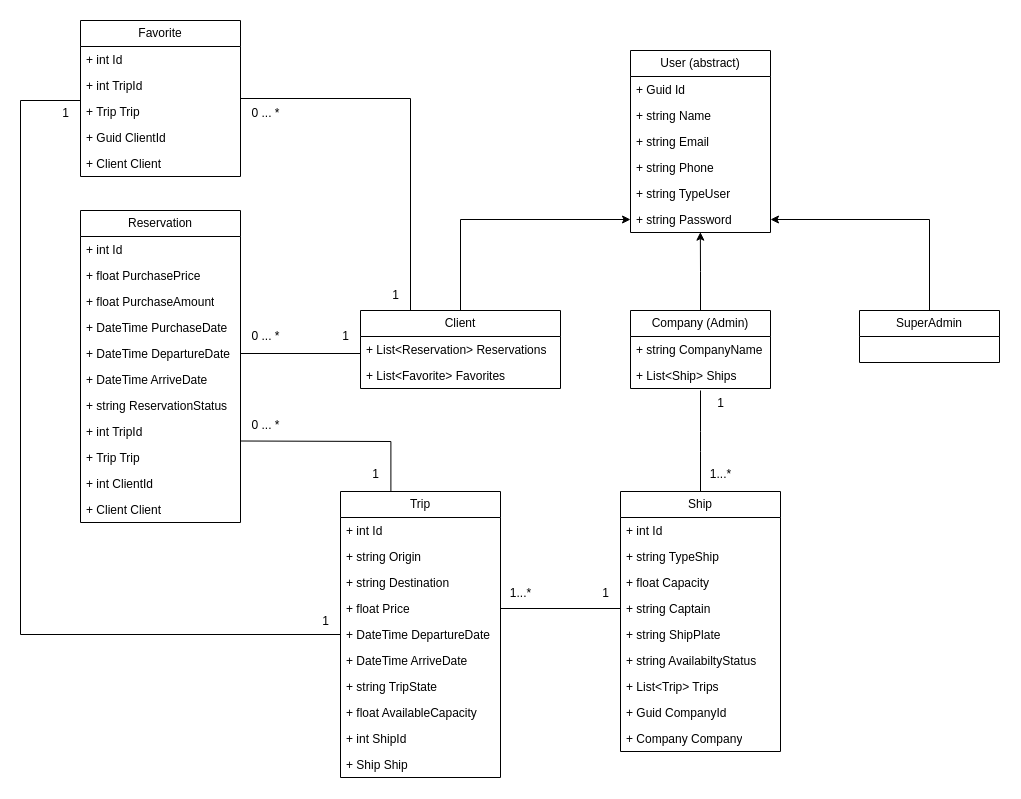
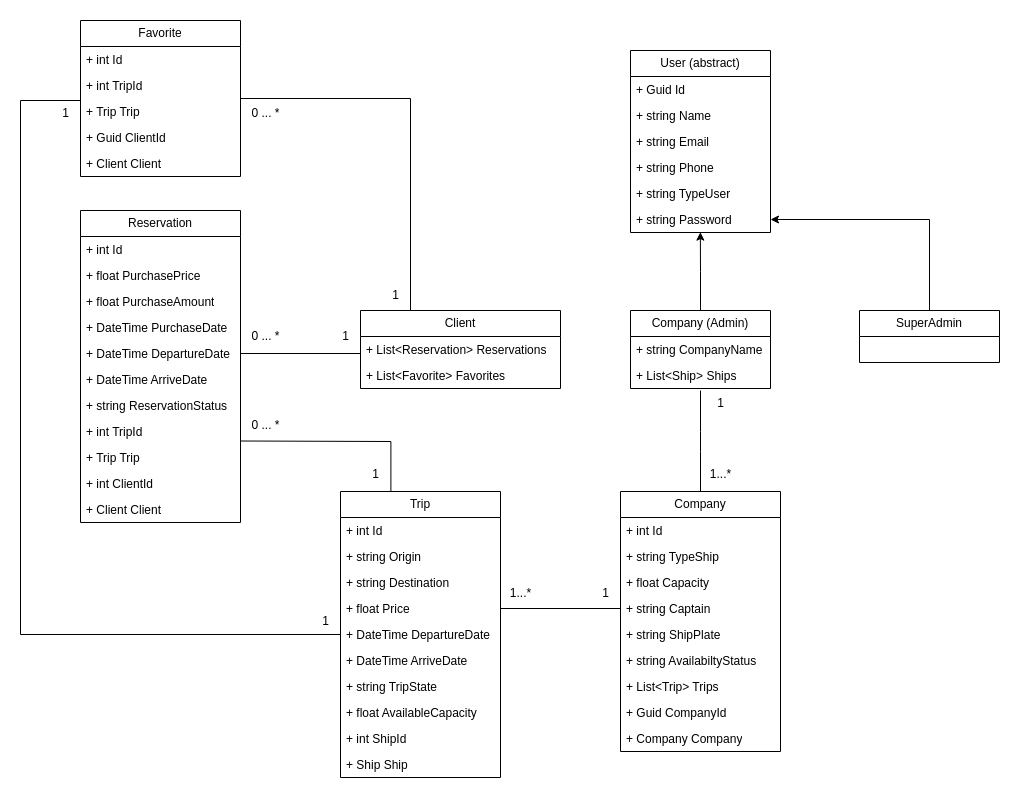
  <mxCell id="0" />
  <mxCell id="1" parent="0" />
  <mxCell id="2" value="User (abstract)" style="swimlane;fontStyle=0;childLayout=stackLayout;horizontal=1;startSize=26;fillColor=none;horizontalStack=0;resizeParent=1;resizeParentMax=0;resizeLast=0;collapsible=1;marginBottom=0;whiteSpace=wrap;html=1;" vertex="1" parent="1"><mxGeometry x="630" y="50" width="140" height="182" as="geometry" /></mxCell>
  <mxCell id="3" value="+ Guid Id" style="text;strokeColor=none;fillColor=none;align=left;verticalAlign=top;spacingLeft=4;spacingRight=4;overflow=hidden;rotatable=0;points=[[0,0.5],[1,0.5]];portConstraint=eastwest;whiteSpace=wrap;html=1;" vertex="1" parent="2"><mxGeometry y="26" width="140" height="26" as="geometry" /></mxCell>
  <mxCell id="4" value="+ string Name" style="text;strokeColor=none;fillColor=none;align=left;verticalAlign=top;spacingLeft=4;spacingRight=4;overflow=hidden;rotatable=0;points=[[0,0.5],[1,0.5]];portConstraint=eastwest;whiteSpace=wrap;html=1;" vertex="1" parent="2"><mxGeometry y="52" width="140" height="26" as="geometry" /></mxCell>
  <mxCell id="5" value="+ string Email" style="text;strokeColor=none;fillColor=none;align=left;verticalAlign=top;spacingLeft=4;spacingRight=4;overflow=hidden;rotatable=0;points=[[0,0.5],[1,0.5]];portConstraint=eastwest;whiteSpace=wrap;html=1;" vertex="1" parent="2"><mxGeometry y="78" width="140" height="26" as="geometry" /></mxCell>
  <mxCell id="6" value="+ string Phone" style="text;strokeColor=none;fillColor=none;align=left;verticalAlign=top;spacingLeft=4;spacingRight=4;overflow=hidden;rotatable=0;points=[[0,0.5],[1,0.5]];portConstraint=eastwest;whiteSpace=wrap;html=1;" vertex="1" parent="2"><mxGeometry y="104" width="140" height="26" as="geometry" /></mxCell>
  <mxCell id="7" value="+ string TypeUser" style="text;strokeColor=none;fillColor=none;align=left;verticalAlign=top;spacingLeft=4;spacingRight=4;overflow=hidden;rotatable=0;points=[[0,0.5],[1,0.5]];portConstraint=eastwest;whiteSpace=wrap;html=1;" vertex="1" parent="2"><mxGeometry y="130" width="140" height="26" as="geometry" /></mxCell>
  <mxCell id="8" value="+ string Password" style="text;strokeColor=none;fillColor=none;align=left;verticalAlign=top;spacingLeft=4;spacingRight=4;overflow=hidden;rotatable=0;points=[[0,0.5],[1,0.5]];portConstraint=eastwest;whiteSpace=wrap;html=1;" vertex="1" parent="2"><mxGeometry y="156" width="140" height="26" as="geometry" /></mxCell>
  <mxCell id="9" value="Company (Admin)" style="swimlane;fontStyle=0;childLayout=stackLayout;horizontal=1;startSize=26;fillColor=none;horizontalStack=0;resizeParent=1;resizeParentMax=0;resizeLast=0;collapsible=1;marginBottom=0;whiteSpace=wrap;html=1;" vertex="1" parent="1"><mxGeometry x="630" y="310" width="140" height="78" as="geometry" /></mxCell>
  <mxCell id="10" value="+ string CompanyName" style="text;strokeColor=none;fillColor=none;align=left;verticalAlign=top;spacingLeft=4;spacingRight=4;overflow=hidden;rotatable=0;points=[[0,0.5],[1,0.5]];portConstraint=eastwest;whiteSpace=wrap;html=1;" vertex="1" parent="9"><mxGeometry y="26" width="140" height="26" as="geometry" /></mxCell>
  <mxCell id="11" value="+ List&amp;lt;Ship&amp;gt; Ships" style="text;strokeColor=none;fillColor=none;align=left;verticalAlign=top;spacingLeft=4;spacingRight=4;overflow=hidden;rotatable=0;points=[[0,0.5],[1,0.5]];portConstraint=eastwest;whiteSpace=wrap;html=1;" vertex="1" parent="9"><mxGeometry y="52" width="140" height="26" as="geometry" /></mxCell>
  <mxCell id="12" style="edgeStyle=orthogonalEdgeStyle;rounded=0;orthogonalLoop=1;jettySize=auto;html=1;entryX=0.499;entryY=0.987;entryDx=0;entryDy=0;entryPerimeter=0;" edge="1" parent="1" source="9" target="8"><mxGeometry relative="1" as="geometry" /></mxCell>
- <mxCell id="13" style="edgeStyle=orthogonalEdgeStyle;rounded=0;orthogonalLoop=1;jettySize=auto;html=1;entryX=0;entryY=0.5;entryDx=0;entryDy=0;" edge="1" parent="1" source="14" target="8"><mxGeometry relative="1" as="geometry" /></mxCell>
  <mxCell id="14" value="Client" style="swimlane;fontStyle=0;childLayout=stackLayout;horizontal=1;startSize=26;fillColor=none;horizontalStack=0;resizeParent=1;resizeParentMax=0;resizeLast=0;collapsible=1;marginBottom=0;whiteSpace=wrap;html=1;" vertex="1" parent="1"><mxGeometry x="360" y="310" width="200" height="78" as="geometry" /></mxCell>
  <mxCell id="15" value="+ List&amp;lt;Reservation&amp;gt; Reservations" style="text;strokeColor=none;fillColor=none;align=left;verticalAlign=top;spacingLeft=4;spacingRight=4;overflow=hidden;rotatable=0;points=[[0,0.5],[1,0.5]];portConstraint=eastwest;whiteSpace=wrap;html=1;" vertex="1" parent="14"><mxGeometry y="26" width="200" height="26" as="geometry" /></mxCell>
  <mxCell id="16" value="+ List&amp;lt;Favorite&amp;gt; Favorites" style="text;strokeColor=none;fillColor=none;align=left;verticalAlign=top;spacingLeft=4;spacingRight=4;overflow=hidden;rotatable=0;points=[[0,0.5],[1,0.5]];portConstraint=eastwest;whiteSpace=wrap;html=1;" vertex="1" parent="14"><mxGeometry y="52" width="200" height="26" as="geometry" /></mxCell>
  <mxCell id="17" style="edgeStyle=orthogonalEdgeStyle;rounded=0;orthogonalLoop=1;jettySize=auto;html=1;" edge="1" parent="1" source="18" target="8"><mxGeometry relative="1" as="geometry" /></mxCell>
  <mxCell id="18" value="SuperAdmin" style="swimlane;fontStyle=0;childLayout=stackLayout;horizontal=1;startSize=26;fillColor=none;horizontalStack=0;resizeParent=1;resizeParentMax=0;resizeLast=0;collapsible=1;marginBottom=0;whiteSpace=wrap;html=1;" vertex="1" parent="1"><mxGeometry x="859" y="310" width="140" height="52" as="geometry" /></mxCell>
  <mxCell id="19" style="edgeStyle=orthogonalEdgeStyle;rounded=1;orthogonalLoop=1;jettySize=auto;html=1;curved=0;strokeColor=default;endArrow=none;endFill=0;" edge="1" parent="1" source="20"><mxGeometry relative="1" as="geometry"><mxPoint x="700" y="390" as="targetPoint" /></mxGeometry></mxCell>
- <mxCell id="20" value="Ship" style="swimlane;fontStyle=0;childLayout=stackLayout;horizontal=1;startSize=26;fillColor=none;horizontalStack=0;resizeParent=1;resizeParentMax=0;resizeLast=0;collapsible=1;marginBottom=0;whiteSpace=wrap;html=1;" vertex="1" parent="1"><mxGeometry x="620" y="491" width="160" height="260" as="geometry" /></mxCell>
+ <mxCell id="20" value="Company" style="swimlane;fontStyle=0;childLayout=stackLayout;horizontal=1;startSize=26;fillColor=none;horizontalStack=0;resizeParent=1;resizeParentMax=0;resizeLast=0;collapsible=1;marginBottom=0;whiteSpace=wrap;html=1;" vertex="1" parent="1"><mxGeometry x="620" y="491" width="160" height="260" as="geometry" /></mxCell>
  <mxCell id="21" value="+ int Id" style="text;strokeColor=none;fillColor=none;align=left;verticalAlign=top;spacingLeft=4;spacingRight=4;overflow=hidden;rotatable=0;points=[[0,0.5],[1,0.5]];portConstraint=eastwest;whiteSpace=wrap;html=1;" vertex="1" parent="20"><mxGeometry y="26" width="160" height="26" as="geometry" /></mxCell>
  <mxCell id="22" value="+ string TypeShip" style="text;strokeColor=none;fillColor=none;align=left;verticalAlign=top;spacingLeft=4;spacingRight=4;overflow=hidden;rotatable=0;points=[[0,0.5],[1,0.5]];portConstraint=eastwest;whiteSpace=wrap;html=1;" vertex="1" parent="20"><mxGeometry y="52" width="160" height="26" as="geometry" /></mxCell>
  <mxCell id="23" value="+ float Capacity" style="text;strokeColor=none;fillColor=none;align=left;verticalAlign=top;spacingLeft=4;spacingRight=4;overflow=hidden;rotatable=0;points=[[0,0.5],[1,0.5]];portConstraint=eastwest;whiteSpace=wrap;html=1;" vertex="1" parent="20"><mxGeometry y="78" width="160" height="26" as="geometry" /></mxCell>
  <mxCell id="24" value="+ string Captain" style="text;strokeColor=none;fillColor=none;align=left;verticalAlign=top;spacingLeft=4;spacingRight=4;overflow=hidden;rotatable=0;points=[[0,0.5],[1,0.5]];portConstraint=eastwest;whiteSpace=wrap;html=1;" vertex="1" parent="20"><mxGeometry y="104" width="160" height="26" as="geometry" /></mxCell>
  <mxCell id="25" value="+ string ShipPlate" style="text;strokeColor=none;fillColor=none;align=left;verticalAlign=top;spacingLeft=4;spacingRight=4;overflow=hidden;rotatable=0;points=[[0,0.5],[1,0.5]];portConstraint=eastwest;whiteSpace=wrap;html=1;" vertex="1" parent="20"><mxGeometry y="130" width="160" height="26" as="geometry" /></mxCell>
  <mxCell id="26" value="+ string AvailabiltyStatus" style="text;strokeColor=none;fillColor=none;align=left;verticalAlign=top;spacingLeft=4;spacingRight=4;overflow=hidden;rotatable=0;points=[[0,0.5],[1,0.5]];portConstraint=eastwest;whiteSpace=wrap;html=1;" vertex="1" parent="20"><mxGeometry y="156" width="160" height="26" as="geometry" /></mxCell>
  <mxCell id="27" value="+ List&amp;lt;Trip&amp;gt; Trips" style="text;strokeColor=none;fillColor=none;align=left;verticalAlign=top;spacingLeft=4;spacingRight=4;overflow=hidden;rotatable=0;points=[[0,0.5],[1,0.5]];portConstraint=eastwest;whiteSpace=wrap;html=1;" vertex="1" parent="20"><mxGeometry y="182" width="160" height="26" as="geometry" /></mxCell>
  <mxCell id="28" value="+ Guid CompanyId" style="text;strokeColor=none;fillColor=none;align=left;verticalAlign=top;spacingLeft=4;spacingRight=4;overflow=hidden;rotatable=0;points=[[0,0.5],[1,0.5]];portConstraint=eastwest;whiteSpace=wrap;html=1;" vertex="1" parent="20"><mxGeometry y="208" width="160" height="26" as="geometry" /></mxCell>
  <mxCell id="29" value="+ Company Company" style="text;strokeColor=none;fillColor=none;align=left;verticalAlign=top;spacingLeft=4;spacingRight=4;overflow=hidden;rotatable=0;points=[[0,0.5],[1,0.5]];portConstraint=eastwest;whiteSpace=wrap;html=1;" vertex="1" parent="20"><mxGeometry y="234" width="160" height="26" as="geometry" /></mxCell>
  <mxCell id="30" value="1...*" style="text;html=1;align=center;verticalAlign=middle;resizable=0;points=[];autosize=1;strokeColor=none;fillColor=none;" vertex="1" parent="1"><mxGeometry x="700" y="459" width="40" height="30" as="geometry" /></mxCell>
  <mxCell id="31" value="1" style="text;html=1;align=center;verticalAlign=middle;resizable=0;points=[];autosize=1;strokeColor=none;fillColor=none;" vertex="1" parent="1"><mxGeometry x="705" y="388" width="30" height="30" as="geometry" /></mxCell>
  <mxCell id="32" style="edgeStyle=orthogonalEdgeStyle;rounded=0;orthogonalLoop=1;jettySize=auto;html=1;entryX=0;entryY=0.692;entryDx=0;entryDy=0;entryPerimeter=0;endArrow=none;endFill=0;" edge="1" parent="1" source="33" target="68"><mxGeometry relative="1" as="geometry"><mxPoint x="70" y="90" as="targetPoint" /><Array as="points"><mxPoint x="20" y="634" /><mxPoint x="20" y="100" /><mxPoint x="80" y="100" /></Array></mxGeometry></mxCell>
  <mxCell id="33" value="Trip" style="swimlane;fontStyle=0;childLayout=stackLayout;horizontal=1;startSize=26;fillColor=none;horizontalStack=0;resizeParent=1;resizeParentMax=0;resizeLast=0;collapsible=1;marginBottom=0;whiteSpace=wrap;html=1;" vertex="1" parent="1"><mxGeometry x="340" y="491" width="160" height="286" as="geometry" /></mxCell>
  <mxCell id="34" value="+ int Id" style="text;strokeColor=none;fillColor=none;align=left;verticalAlign=top;spacingLeft=4;spacingRight=4;overflow=hidden;rotatable=0;points=[[0,0.5],[1,0.5]];portConstraint=eastwest;whiteSpace=wrap;html=1;" vertex="1" parent="33"><mxGeometry y="26" width="160" height="26" as="geometry" /></mxCell>
  <mxCell id="35" value="+ string Origin" style="text;strokeColor=none;fillColor=none;align=left;verticalAlign=top;spacingLeft=4;spacingRight=4;overflow=hidden;rotatable=0;points=[[0,0.5],[1,0.5]];portConstraint=eastwest;whiteSpace=wrap;html=1;" vertex="1" parent="33"><mxGeometry y="52" width="160" height="26" as="geometry" /></mxCell>
  <mxCell id="36" value="+ string Destination" style="text;strokeColor=none;fillColor=none;align=left;verticalAlign=top;spacingLeft=4;spacingRight=4;overflow=hidden;rotatable=0;points=[[0,0.5],[1,0.5]];portConstraint=eastwest;whiteSpace=wrap;html=1;" vertex="1" parent="33"><mxGeometry y="78" width="160" height="26" as="geometry" /></mxCell>
  <mxCell id="37" value="+ float Price" style="text;strokeColor=none;fillColor=none;align=left;verticalAlign=top;spacingLeft=4;spacingRight=4;overflow=hidden;rotatable=0;points=[[0,0.5],[1,0.5]];portConstraint=eastwest;whiteSpace=wrap;html=1;" vertex="1" parent="33"><mxGeometry y="104" width="160" height="26" as="geometry" /></mxCell>
  <mxCell id="38" value="+ DateTime DepartureDate" style="text;strokeColor=none;fillColor=none;align=left;verticalAlign=top;spacingLeft=4;spacingRight=4;overflow=hidden;rotatable=0;points=[[0,0.5],[1,0.5]];portConstraint=eastwest;whiteSpace=wrap;html=1;" vertex="1" parent="33"><mxGeometry y="130" width="160" height="26" as="geometry" /></mxCell>
  <mxCell id="39" value="+ DateTime ArriveDate" style="text;strokeColor=none;fillColor=none;align=left;verticalAlign=top;spacingLeft=4;spacingRight=4;overflow=hidden;rotatable=0;points=[[0,0.5],[1,0.5]];portConstraint=eastwest;whiteSpace=wrap;html=1;" vertex="1" parent="33"><mxGeometry y="156" width="160" height="26" as="geometry" /></mxCell>
  <mxCell id="40" value="+ string TripState" style="text;strokeColor=none;fillColor=none;align=left;verticalAlign=top;spacingLeft=4;spacingRight=4;overflow=hidden;rotatable=0;points=[[0,0.5],[1,0.5]];portConstraint=eastwest;whiteSpace=wrap;html=1;" vertex="1" parent="33"><mxGeometry y="182" width="160" height="26" as="geometry" /></mxCell>
  <mxCell id="41" value="+ float AvailableCapacity" style="text;strokeColor=none;fillColor=none;align=left;verticalAlign=top;spacingLeft=4;spacingRight=4;overflow=hidden;rotatable=0;points=[[0,0.5],[1,0.5]];portConstraint=eastwest;whiteSpace=wrap;html=1;" vertex="1" parent="33"><mxGeometry y="208" width="160" height="26" as="geometry" /></mxCell>
  <mxCell id="42" value="+ int ShipId" style="text;strokeColor=none;fillColor=none;align=left;verticalAlign=top;spacingLeft=4;spacingRight=4;overflow=hidden;rotatable=0;points=[[0,0.5],[1,0.5]];portConstraint=eastwest;whiteSpace=wrap;html=1;" vertex="1" parent="33"><mxGeometry y="234" width="160" height="26" as="geometry" /></mxCell>
  <mxCell id="43" value="+ Ship Ship" style="text;strokeColor=none;fillColor=none;align=left;verticalAlign=top;spacingLeft=4;spacingRight=4;overflow=hidden;rotatable=0;points=[[0,0.5],[1,0.5]];portConstraint=eastwest;whiteSpace=wrap;html=1;" vertex="1" parent="33"><mxGeometry y="260" width="160" height="26" as="geometry" /></mxCell>
  <mxCell id="44" style="edgeStyle=orthogonalEdgeStyle;rounded=0;orthogonalLoop=1;jettySize=auto;html=1;endArrow=none;endFill=0;" edge="1" parent="1" source="24" target="37"><mxGeometry relative="1" as="geometry" /></mxCell>
  <mxCell id="45" value="1...*" style="text;html=1;align=center;verticalAlign=middle;resizable=0;points=[];autosize=1;strokeColor=none;fillColor=none;" vertex="1" parent="1"><mxGeometry y="578" width="40" height="30" as="geometry" x="500" /></mxCell>
  <mxCell id="46" value="1" style="text;html=1;align=center;verticalAlign=middle;resizable=0;points=[];autosize=1;strokeColor=none;fillColor=none;" vertex="1" parent="1"><mxGeometry x="590" y="578" width="30" height="30" as="geometry" /></mxCell>
  <mxCell id="47" value="Reservation" style="swimlane;fontStyle=0;childLayout=stackLayout;horizontal=1;startSize=26;fillColor=none;horizontalStack=0;resizeParent=1;resizeParentMax=0;resizeLast=0;collapsible=1;marginBottom=0;whiteSpace=wrap;html=1;" vertex="1" parent="1"><mxGeometry x="80" y="210" width="160" height="312" as="geometry" /></mxCell>
  <mxCell id="48" value="+ int Id" style="text;strokeColor=none;fillColor=none;align=left;verticalAlign=top;spacingLeft=4;spacingRight=4;overflow=hidden;rotatable=0;points=[[0,0.5],[1,0.5]];portConstraint=eastwest;whiteSpace=wrap;html=1;" vertex="1" parent="47"><mxGeometry y="26" width="160" height="26" as="geometry" /></mxCell>
  <mxCell id="49" value="+ float PurchasePrice" style="text;strokeColor=none;fillColor=none;align=left;verticalAlign=top;spacingLeft=4;spacingRight=4;overflow=hidden;rotatable=0;points=[[0,0.5],[1,0.5]];portConstraint=eastwest;whiteSpace=wrap;html=1;" vertex="1" parent="47"><mxGeometry y="52" width="160" height="26" as="geometry" /></mxCell>
  <mxCell id="50" value="+ float PurchaseAmount" style="text;strokeColor=none;fillColor=none;align=left;verticalAlign=top;spacingLeft=4;spacingRight=4;overflow=hidden;rotatable=0;points=[[0,0.5],[1,0.5]];portConstraint=eastwest;whiteSpace=wrap;html=1;" vertex="1" parent="47"><mxGeometry y="78" width="160" height="26" as="geometry" /></mxCell>
  <mxCell id="51" value="+ DateTime PurchaseDate" style="text;strokeColor=none;fillColor=none;align=left;verticalAlign=top;spacingLeft=4;spacingRight=4;overflow=hidden;rotatable=0;points=[[0,0.5],[1,0.5]];portConstraint=eastwest;whiteSpace=wrap;html=1;" vertex="1" parent="47"><mxGeometry y="104" width="160" height="26" as="geometry" /></mxCell>
  <mxCell id="52" value="+ DateTime DepartureDate" style="text;strokeColor=none;fillColor=none;align=left;verticalAlign=top;spacingLeft=4;spacingRight=4;overflow=hidden;rotatable=0;points=[[0,0.5],[1,0.5]];portConstraint=eastwest;whiteSpace=wrap;html=1;" vertex="1" parent="47"><mxGeometry y="130" width="160" height="26" as="geometry" /></mxCell>
  <mxCell id="53" value="+ DateTime ArriveDate" style="text;strokeColor=none;fillColor=none;align=left;verticalAlign=top;spacingLeft=4;spacingRight=4;overflow=hidden;rotatable=0;points=[[0,0.5],[1,0.5]];portConstraint=eastwest;whiteSpace=wrap;html=1;" vertex="1" parent="47"><mxGeometry y="156" width="160" height="26" as="geometry" /></mxCell>
  <mxCell id="54" value="+ string ReservationStatus" style="text;strokeColor=none;fillColor=none;align=left;verticalAlign=top;spacingLeft=4;spacingRight=4;overflow=hidden;rotatable=0;points=[[0,0.5],[1,0.5]];portConstraint=eastwest;whiteSpace=wrap;html=1;" vertex="1" parent="47"><mxGeometry y="182" width="160" height="26" as="geometry" /></mxCell>
  <mxCell id="55" value="+ int TripId" style="text;strokeColor=none;fillColor=none;align=left;verticalAlign=top;spacingLeft=4;spacingRight=4;overflow=hidden;rotatable=0;points=[[0,0.5],[1,0.5]];portConstraint=eastwest;whiteSpace=wrap;html=1;" vertex="1" parent="47"><mxGeometry y="208" width="160" height="26" as="geometry" /></mxCell>
  <mxCell id="56" value="+ Trip Trip" style="text;strokeColor=none;fillColor=none;align=left;verticalAlign=top;spacingLeft=4;spacingRight=4;overflow=hidden;rotatable=0;points=[[0,0.5],[1,0.5]];portConstraint=eastwest;whiteSpace=wrap;html=1;" vertex="1" parent="47"><mxGeometry y="234" width="160" height="26" as="geometry" /></mxCell>
  <mxCell id="57" value="+ int ClientId" style="text;strokeColor=none;fillColor=none;align=left;verticalAlign=top;spacingLeft=4;spacingRight=4;overflow=hidden;rotatable=0;points=[[0,0.5],[1,0.5]];portConstraint=eastwest;whiteSpace=wrap;html=1;" vertex="1" parent="47"><mxGeometry y="260" width="160" height="26" as="geometry" /></mxCell>
  <mxCell id="58" value="+ Client Client" style="text;strokeColor=none;fillColor=none;align=left;verticalAlign=top;spacingLeft=4;spacingRight=4;overflow=hidden;rotatable=0;points=[[0,0.5],[1,0.5]];portConstraint=eastwest;whiteSpace=wrap;html=1;" vertex="1" parent="47"><mxGeometry y="286" width="160" height="26" as="geometry" /></mxCell>
  <mxCell id="59" style="edgeStyle=orthogonalEdgeStyle;rounded=0;orthogonalLoop=1;jettySize=auto;html=1;entryX=0;entryY=0.654;entryDx=0;entryDy=0;entryPerimeter=0;endArrow=none;endFill=0;" edge="1" parent="1" source="52" target="15"><mxGeometry relative="1" as="geometry"><mxPoint x="350" y="353" as="targetPoint" /><Array as="points" /></mxGeometry></mxCell>
  <mxCell id="60" value="0 ... *" style="text;html=1;align=center;verticalAlign=middle;resizable=0;points=[];autosize=1;strokeColor=none;fillColor=none;" vertex="1" parent="1"><mxGeometry x="240" y="321" width="50" height="30" as="geometry" /></mxCell>
  <mxCell id="61" value="1" style="text;html=1;align=center;verticalAlign=middle;resizable=0;points=[];autosize=1;strokeColor=none;fillColor=none;" vertex="1" parent="1"><mxGeometry x="330" y="321" width="30" height="30" as="geometry" /></mxCell>
  <mxCell id="62" style="edgeStyle=orthogonalEdgeStyle;rounded=0;orthogonalLoop=1;jettySize=auto;html=1;endArrow=none;endFill=0;entryX=0.315;entryY=-0.001;entryDx=0;entryDy=0;entryPerimeter=0;" edge="1" parent="1" target="33"><mxGeometry relative="1" as="geometry"><mxPoint x="390" y="473.5" as="targetPoint" /><mxPoint x="240" y="440.5" as="sourcePoint" /></mxGeometry></mxCell>
  <mxCell id="63" value="0 ... *" style="text;html=1;align=center;verticalAlign=middle;resizable=0;points=[];autosize=1;strokeColor=none;fillColor=none;" vertex="1" parent="1"><mxGeometry x="240" y="410" width="50" height="30" as="geometry" /></mxCell>
  <mxCell id="64" value="1" style="text;html=1;align=center;verticalAlign=middle;resizable=0;points=[];autosize=1;strokeColor=none;fillColor=none;" vertex="1" parent="1"><mxGeometry x="360" y="459" width="30" height="30" as="geometry" /></mxCell>
  <mxCell id="65" style="edgeStyle=orthogonalEdgeStyle;rounded=0;orthogonalLoop=1;jettySize=auto;html=1;entryX=0.25;entryY=0;entryDx=0;entryDy=0;endArrow=none;endFill=0;" edge="1" parent="1" source="66" target="14"><mxGeometry relative="1" as="geometry" /></mxCell>
  <mxCell id="66" value="Favorite" style="swimlane;fontStyle=0;childLayout=stackLayout;horizontal=1;startSize=26;fillColor=none;horizontalStack=0;resizeParent=1;resizeParentMax=0;resizeLast=0;collapsible=1;marginBottom=0;whiteSpace=wrap;html=1;" vertex="1" parent="1"><mxGeometry x="80" y="20" width="160" height="156" as="geometry" /></mxCell>
  <mxCell id="67" value="+ int Id" style="text;strokeColor=none;fillColor=none;align=left;verticalAlign=top;spacingLeft=4;spacingRight=4;overflow=hidden;rotatable=0;points=[[0,0.5],[1,0.5]];portConstraint=eastwest;whiteSpace=wrap;html=1;" vertex="1" parent="66"><mxGeometry y="26" width="160" height="26" as="geometry" /></mxCell>
  <mxCell id="68" value="+ int TripId" style="text;strokeColor=none;fillColor=none;align=left;verticalAlign=top;spacingLeft=4;spacingRight=4;overflow=hidden;rotatable=0;points=[[0,0.5],[1,0.5]];portConstraint=eastwest;whiteSpace=wrap;html=1;" vertex="1" parent="66"><mxGeometry y="52" width="160" height="26" as="geometry" /></mxCell>
  <mxCell id="69" value="+ Trip Trip" style="text;strokeColor=none;fillColor=none;align=left;verticalAlign=top;spacingLeft=4;spacingRight=4;overflow=hidden;rotatable=0;points=[[0,0.5],[1,0.5]];portConstraint=eastwest;whiteSpace=wrap;html=1;" vertex="1" parent="66"><mxGeometry y="78" width="160" height="26" as="geometry" /></mxCell>
  <mxCell id="70" value="+ Guid ClientId" style="text;strokeColor=none;fillColor=none;align=left;verticalAlign=top;spacingLeft=4;spacingRight=4;overflow=hidden;rotatable=0;points=[[0,0.5],[1,0.5]];portConstraint=eastwest;whiteSpace=wrap;html=1;" vertex="1" parent="66"><mxGeometry y="104" width="160" height="26" as="geometry" /></mxCell>
  <mxCell id="71" value="+ Client Client" style="text;strokeColor=none;fillColor=none;align=left;verticalAlign=top;spacingLeft=4;spacingRight=4;overflow=hidden;rotatable=0;points=[[0,0.5],[1,0.5]];portConstraint=eastwest;whiteSpace=wrap;html=1;" vertex="1" parent="66"><mxGeometry y="130" width="160" height="26" as="geometry" /></mxCell>
  <mxCell id="72" value="0 ... *" style="text;html=1;align=center;verticalAlign=middle;resizable=0;points=[];autosize=1;strokeColor=none;fillColor=none;" vertex="1" parent="1"><mxGeometry x="240" y="98" width="50" height="30" as="geometry" /></mxCell>
  <mxCell id="73" value="1" style="text;html=1;align=center;verticalAlign=middle;resizable=0;points=[];autosize=1;strokeColor=none;fillColor=none;" vertex="1" parent="1"><mxGeometry x="380" y="280" width="30" height="30" as="geometry" /></mxCell>
  <mxCell id="74" value="1" style="text;html=1;align=center;verticalAlign=middle;resizable=0;points=[];autosize=1;strokeColor=none;fillColor=none;" vertex="1" parent="1"><mxGeometry x="50" y="98" width="30" height="30" as="geometry" /></mxCell>
  <mxCell id="75" value="1" style="text;html=1;align=center;verticalAlign=middle;resizable=0;points=[];autosize=1;strokeColor=none;fillColor=none;" vertex="1" parent="1"><mxGeometry x="310" y="606" width="30" height="30" as="geometry" /></mxCell>
